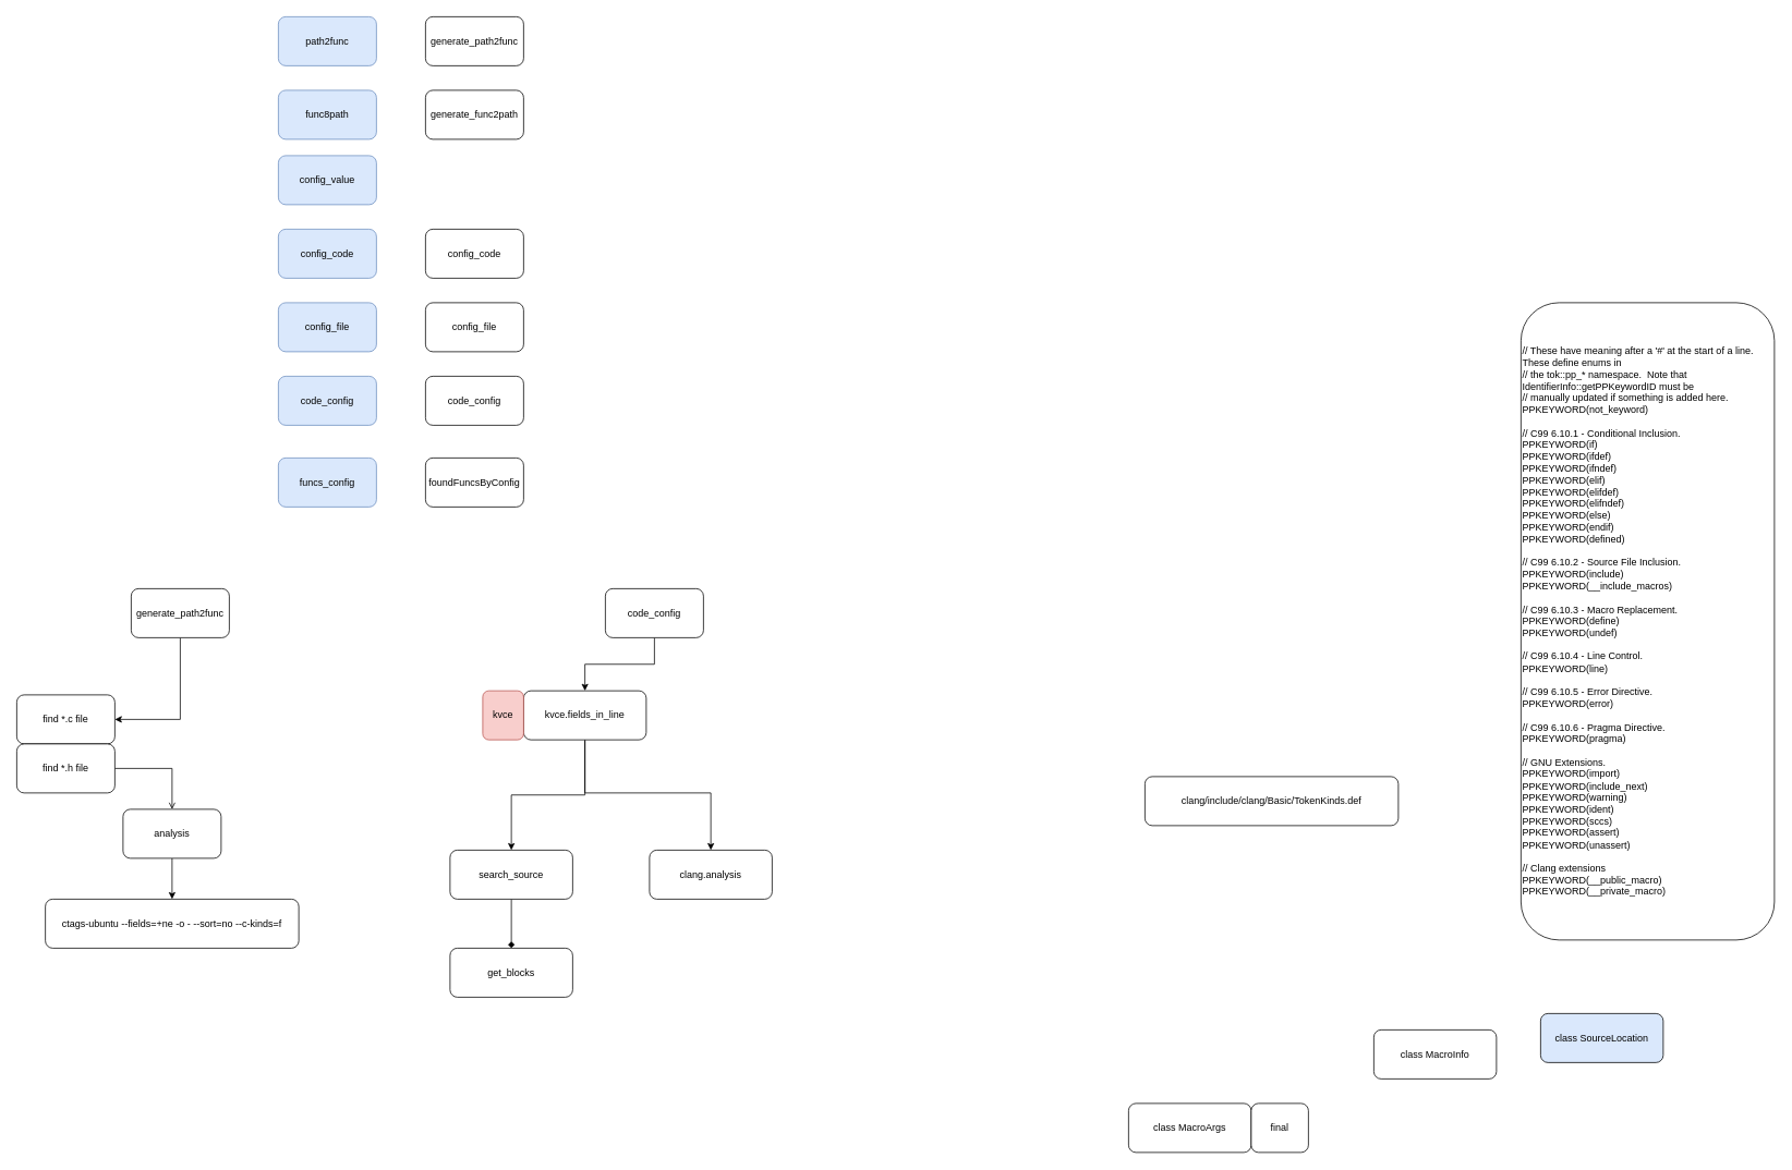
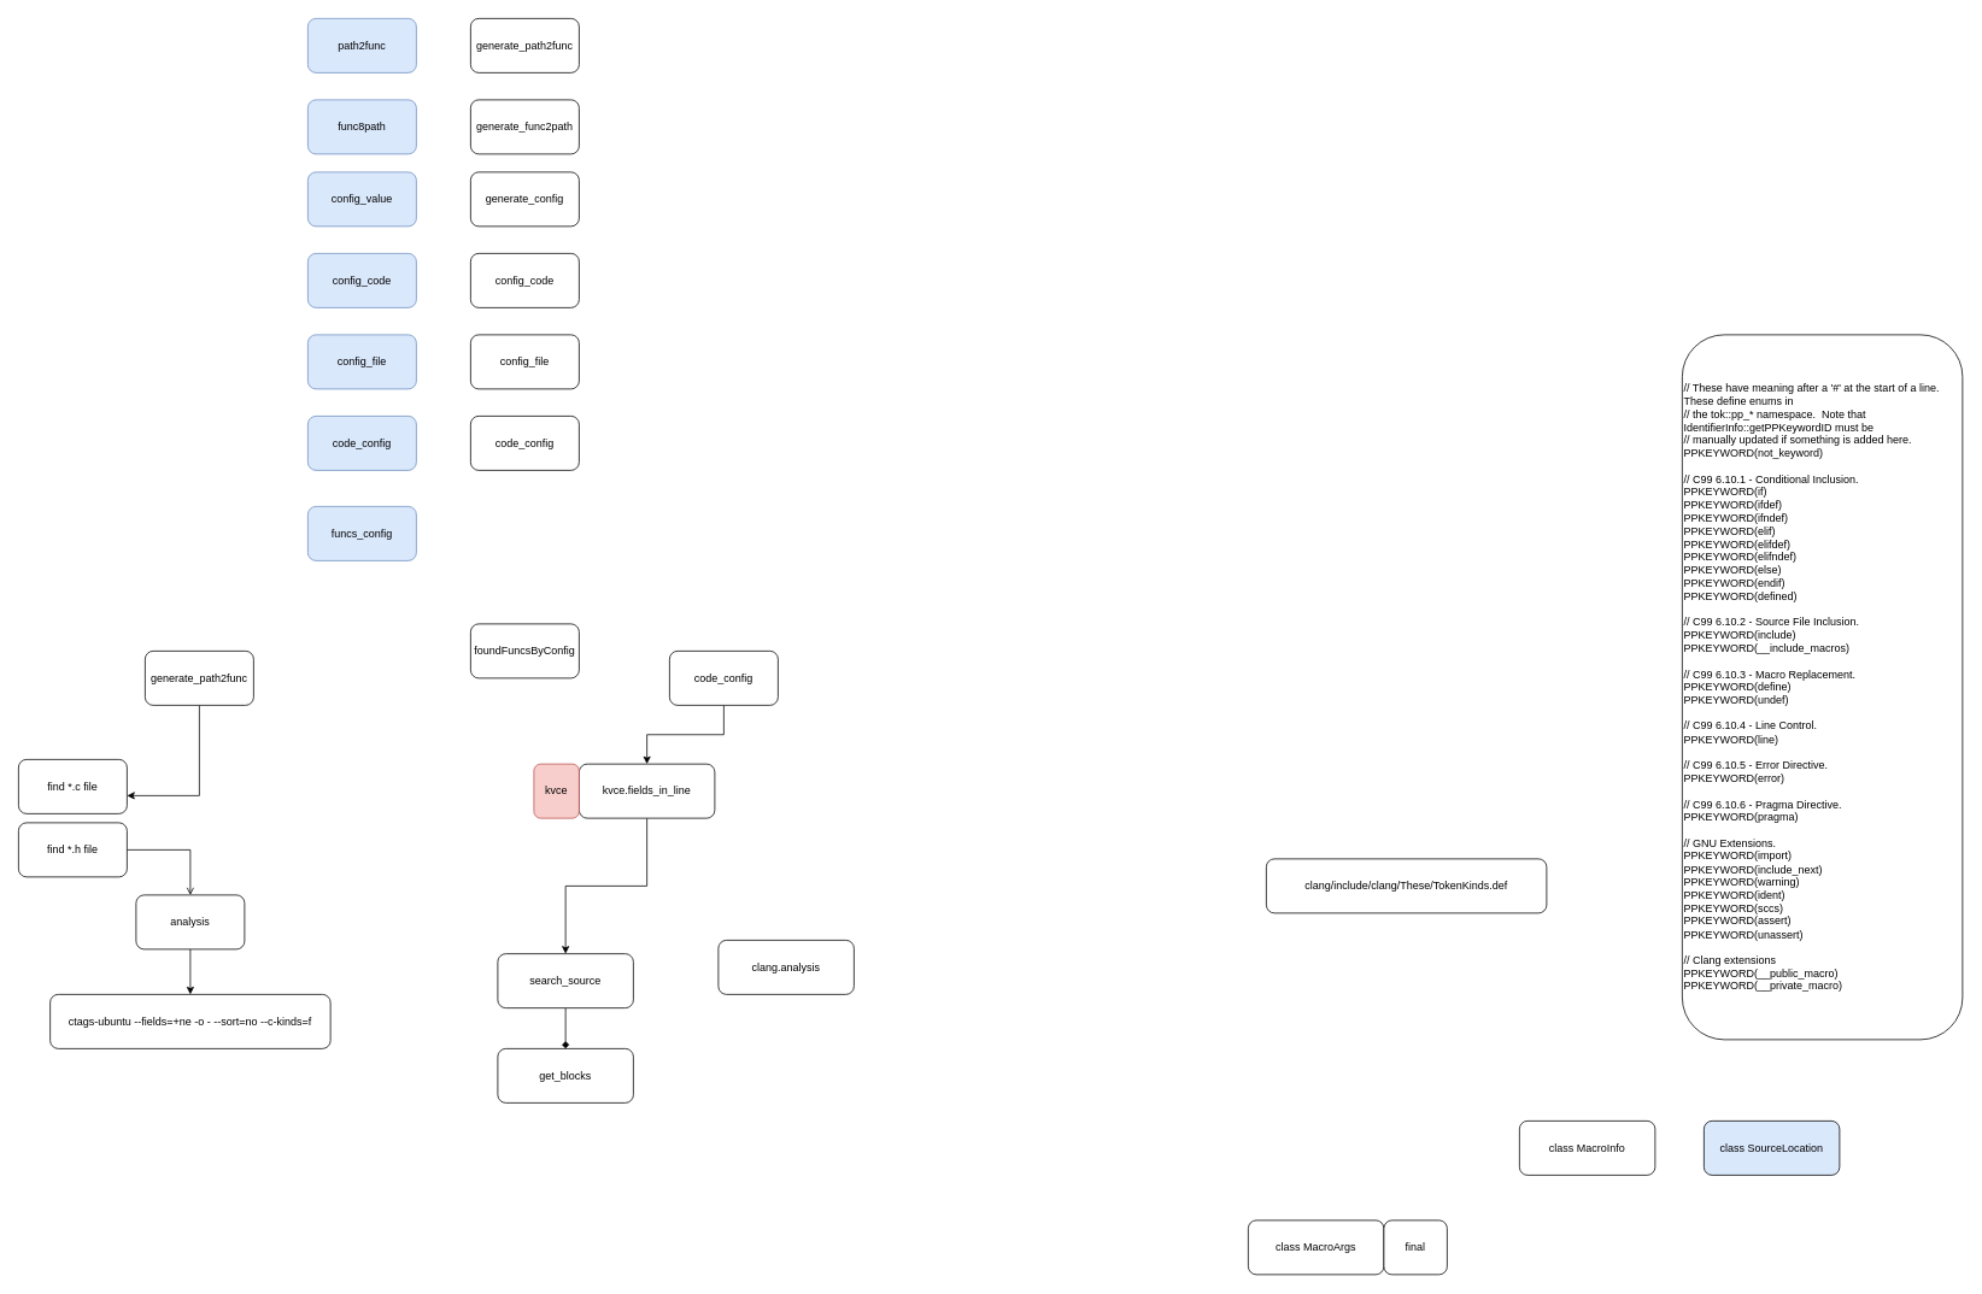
  <mxCell id="0" />
  <mxCell id="1" parent="0" />
  <mxCell id="2" value="path2func" style="rounded=1;whiteSpace=wrap;html=1;fillColor=#dae8fc;strokeColor=#6c8ebf;" parent="1" vertex="1"><mxGeometry x="340" y="20" width="120" height="60" as="geometry" /></mxCell>
  <mxCell id="3" value="generate_path2func" style="rounded=1;whiteSpace=wrap;html=1;" parent="1" vertex="1"><mxGeometry x="520" y="20" width="120" height="60" as="geometry" /></mxCell>
  <mxCell id="4" value="func8path" style="rounded=1;whiteSpace=wrap;html=1;fillColor=#dae8fc;strokeColor=#6c8ebf;" parent="1" vertex="1"><mxGeometry x="340" y="110" width="120" height="60" as="geometry" /></mxCell>
  <mxCell id="5" value="config_value" style="rounded=1;whiteSpace=wrap;html=1;fillColor=#dae8fc;strokeColor=#6c8ebf;" parent="1" vertex="1"><mxGeometry x="340" y="190" width="120" height="60" as="geometry" /></mxCell>
  <mxCell id="6" value="config_code" style="rounded=1;whiteSpace=wrap;html=1;fillColor=#dae8fc;strokeColor=#6c8ebf;" parent="1" vertex="1"><mxGeometry x="340" y="280" width="120" height="60" as="geometry" /></mxCell>
  <mxCell id="7" value="config_file" style="rounded=1;whiteSpace=wrap;html=1;fillColor=#dae8fc;strokeColor=#6c8ebf;" parent="1" vertex="1"><mxGeometry x="340" y="370" width="120" height="60" as="geometry" /></mxCell>
  <mxCell id="8" value="generate_func2path" style="rounded=1;whiteSpace=wrap;html=1;" parent="1" vertex="1"><mxGeometry x="520" y="110" width="120" height="60" as="geometry" /></mxCell>
+ <mxCell id="9" value="generate_config" style="rounded=1;whiteSpace=wrap;html=1;" parent="1" vertex="1"><mxGeometry x="520" y="190" width="120" height="60" as="geometry" /></mxCell>
  <mxCell id="10" value="config_code" style="rounded=1;whiteSpace=wrap;html=1;" parent="1" vertex="1"><mxGeometry x="520" y="280" width="120" height="60" as="geometry" /></mxCell>
  <mxCell id="11" value="config_file" style="rounded=1;whiteSpace=wrap;html=1;" parent="1" vertex="1"><mxGeometry x="520" y="370" width="120" height="60" as="geometry" /></mxCell>
  <mxCell id="12" value="code_config" style="rounded=1;whiteSpace=wrap;html=1;fillColor=#dae8fc;strokeColor=#6c8ebf;" parent="1" vertex="1"><mxGeometry x="340" y="460" width="120" height="60" as="geometry" /></mxCell>
  <mxCell id="13" value="funcs_config" style="rounded=1;whiteSpace=wrap;html=1;fillColor=#dae8fc;strokeColor=#6c8ebf;" parent="1" vertex="1"><mxGeometry x="340" y="560" width="120" height="60" as="geometry" /></mxCell>
  <mxCell id="14" value="code_config" style="rounded=1;whiteSpace=wrap;html=1;" parent="1" vertex="1"><mxGeometry x="520" y="460" width="120" height="60" as="geometry" /></mxCell>
- <mxCell id="15" value="foundFuncsByConfig" style="rounded=1;whiteSpace=wrap;html=1;" parent="1" vertex="1"><mxGeometry x="520" y="560" width="120" height="60" as="geometry" /></mxCell>
+ <mxCell id="15" value="foundFuncsByConfig" style="rounded=1;whiteSpace=wrap;html=1;" parent="1" vertex="1"><mxGeometry x="520" y="690" width="120" height="60" as="geometry" /></mxCell>
  <mxCell id="16" style="edgeStyle=orthogonalEdgeStyle;rounded=0;orthogonalLoop=1;jettySize=auto;html=1;" parent="1" source="17" target="18" edge="1"><mxGeometry relative="1" as="geometry"><Array as="points"><mxPoint x="220" y="880" /></Array></mxGeometry></mxCell>
  <mxCell id="17" value="generate_path2func" style="rounded=1;whiteSpace=wrap;html=1;" parent="1" vertex="1"><mxGeometry x="160" y="720" width="120" height="60" as="geometry" /></mxCell>
- <mxCell id="18" value="find *.c file" style="rounded=1;whiteSpace=wrap;html=1;" parent="1" vertex="1"><mxGeometry x="20" y="850" width="120" height="60" as="geometry" /></mxCell>
+ <mxCell id="18" value="find *.c file" style="rounded=1;whiteSpace=wrap;html=1;" parent="1" vertex="1"><mxGeometry x="20" y="840" width="120" height="60" as="geometry" /></mxCell>
  <mxCell id="19" style="edgeStyle=orthogonalEdgeStyle;rounded=0;orthogonalLoop=1;jettySize=auto;html=1;endArrow=open;" parent="1" source="20" target="22" edge="1"><mxGeometry relative="1" as="geometry" /></mxCell>
  <mxCell id="20" value="find *.h file" style="rounded=1;whiteSpace=wrap;html=1;" parent="1" vertex="1"><mxGeometry x="20" y="910" width="120" height="60" as="geometry" /></mxCell>
  <mxCell id="21" style="edgeStyle=orthogonalEdgeStyle;rounded=0;orthogonalLoop=1;jettySize=auto;html=1;" parent="1" source="22" target="23" edge="1"><mxGeometry relative="1" as="geometry" /></mxCell>
  <mxCell id="22" value="analysis" style="rounded=1;whiteSpace=wrap;html=1;" parent="1" vertex="1"><mxGeometry x="150" y="990" width="120" height="60" as="geometry" /></mxCell>
  <mxCell id="23" value="ctags-ubuntu --fields=+ne -o - --sort=no --c-kinds=f" style="rounded=1;whiteSpace=wrap;html=1;" parent="1" vertex="1"><mxGeometry x="55" y="1100" width="310" height="60" as="geometry" /></mxCell>
  <mxCell id="24" style="edgeStyle=orthogonalEdgeStyle;rounded=0;orthogonalLoop=1;jettySize=auto;html=1;" parent="1" source="25" target="28" edge="1"><mxGeometry relative="1" as="geometry" /></mxCell>
  <mxCell id="25" value="code_config" style="rounded=1;whiteSpace=wrap;html=1;" parent="1" vertex="1"><mxGeometry x="740" y="720" width="120" height="60" as="geometry" /></mxCell>
  <mxCell id="26" style="edgeStyle=orthogonalEdgeStyle;rounded=0;orthogonalLoop=1;jettySize=auto;html=1;" parent="1" source="28" target="31" edge="1"><mxGeometry relative="1" as="geometry" /></mxCell>
- <mxCell id="27" style="edgeStyle=orthogonalEdgeStyle;rounded=0;orthogonalLoop=1;jettySize=auto;html=1;" parent="1" source="28" target="32" edge="1"><mxGeometry relative="1" as="geometry"><Array as="points"><mxPoint x="715" y="970" /><mxPoint x="869" y="970" /></Array></mxGeometry></mxCell>
  <mxCell id="28" value="kvce.fields_in_line" style="rounded=1;whiteSpace=wrap;html=1;" parent="1" vertex="1"><mxGeometry x="640" y="845" width="150" height="60" as="geometry" /></mxCell>
  <mxCell id="29" value="kvce" style="rounded=1;whiteSpace=wrap;html=1;fillColor=#f8cecc;strokeColor=#b85450;" parent="1" vertex="1"><mxGeometry x="590" y="845" width="50" height="60" as="geometry" /></mxCell>
  <mxCell id="30" style="edgeStyle=orthogonalEdgeStyle;rounded=0;orthogonalLoop=1;jettySize=auto;html=1;endArrow=diamond;" parent="1" source="31" target="33" edge="1"><mxGeometry relative="1" as="geometry" /></mxCell>
- <mxCell id="31" value="search_source" style="rounded=1;whiteSpace=wrap;html=1;" parent="1" vertex="1"><mxGeometry x="550" y="1040" width="150" height="60" as="geometry" /></mxCell>
+ <mxCell id="31" value="search_source" style="rounded=1;whiteSpace=wrap;html=1;" parent="1" vertex="1"><mxGeometry x="550" y="1055" width="150" height="60" as="geometry" /></mxCell>
  <mxCell id="32" value="clang.analysis" style="rounded=1;whiteSpace=wrap;html=1;" parent="1" vertex="1"><mxGeometry x="794" y="1040" width="150" height="60" as="geometry" /></mxCell>
  <mxCell id="33" value="get_blocks" style="rounded=1;whiteSpace=wrap;html=1;" parent="1" vertex="1"><mxGeometry x="550" y="1160" width="150" height="60" as="geometry" /></mxCell>
  <mxCell id="34" value="class MacroArgs" style="rounded=1;whiteSpace=wrap;html=1;" vertex="1" parent="1"><mxGeometry x="1380" y="1350" width="150" height="60" as="geometry" /></mxCell>
  <mxCell id="35" value="final" style="rounded=1;whiteSpace=wrap;html=1;" vertex="1" parent="1"><mxGeometry x="1530" y="1350" width="70" height="60" as="geometry" /></mxCell>
  <mxCell id="36" value="class SourceLocation" style="rounded=1;whiteSpace=wrap;html=1;fillColor=#dae8fc;" vertex="1" parent="1"><mxGeometry x="1884" y="1240" width="150" height="60" as="geometry" /></mxCell>
- <mxCell id="37" value="class MacroInfo" style="rounded=1;whiteSpace=wrap;html=1;" vertex="1" parent="1"><mxGeometry x="1680" y="1260" width="150" height="60" as="geometry" /></mxCell>
- <mxCell id="38" value="clang/include/clang/Basic/TokenKinds.def" style="rounded=1;whiteSpace=wrap;html=1;" vertex="1" parent="1"><mxGeometry x="1400" y="950" width="310" height="60" as="geometry" /></mxCell>
+ <mxCell id="37" value="class MacroInfo" style="rounded=1;whiteSpace=wrap;html=1;" vertex="1" parent="1"><mxGeometry x="1680" y="1240" width="150" height="60" as="geometry" /></mxCell>
+ <mxCell id="38" value="clang/include/clang/These/TokenKinds.def" style="rounded=1;whiteSpace=wrap;html=1;" vertex="1" parent="1"><mxGeometry x="1400" y="950" width="310" height="60" as="geometry" /></mxCell>
  <mxCell id="39" value="&lt;div&gt;// These have meaning after a '#' at the start of a line. These define enums in&lt;/div&gt;&lt;div&gt;// the tok::pp_* namespace.&amp;nbsp; Note that IdentifierInfo::getPPKeywordID must be&lt;/div&gt;&lt;div&gt;// manually updated if something is added here.&lt;/div&gt;&lt;div&gt;PPKEYWORD(not_keyword)&lt;/div&gt;&lt;div&gt;&lt;br&gt;&lt;/div&gt;&lt;div&gt;// C99 6.10.1 - Conditional Inclusion.&lt;/div&gt;&lt;div&gt;PPKEYWORD(if)&lt;/div&gt;&lt;div&gt;PPKEYWORD(ifdef)&lt;/div&gt;&lt;div&gt;PPKEYWORD(ifndef)&lt;/div&gt;&lt;div&gt;PPKEYWORD(elif)&lt;/div&gt;&lt;div&gt;PPKEYWORD(elifdef)&lt;/div&gt;&lt;div&gt;PPKEYWORD(elifndef)&lt;/div&gt;&lt;div&gt;PPKEYWORD(else)&lt;/div&gt;&lt;div&gt;PPKEYWORD(endif)&lt;/div&gt;&lt;div&gt;PPKEYWORD(defined)&lt;/div&gt;&lt;div&gt;&lt;br&gt;&lt;/div&gt;&lt;div&gt;// C99 6.10.2 - Source File Inclusion.&lt;/div&gt;&lt;div&gt;PPKEYWORD(include)&lt;/div&gt;&lt;div&gt;PPKEYWORD(__include_macros)&lt;/div&gt;&lt;div&gt;&lt;br&gt;&lt;/div&gt;&lt;div&gt;// C99 6.10.3 - Macro Replacement.&lt;/div&gt;&lt;div&gt;PPKEYWORD(define)&lt;/div&gt;&lt;div&gt;PPKEYWORD(undef)&lt;/div&gt;&lt;div&gt;&lt;br&gt;&lt;/div&gt;&lt;div&gt;// C99 6.10.4 - Line Control.&lt;/div&gt;&lt;div&gt;PPKEYWORD(line)&lt;/div&gt;&lt;div&gt;&lt;br&gt;&lt;/div&gt;&lt;div&gt;// C99 6.10.5 - Error Directive.&lt;/div&gt;&lt;div&gt;PPKEYWORD(error)&lt;/div&gt;&lt;div&gt;&lt;br&gt;&lt;/div&gt;&lt;div&gt;// C99 6.10.6 - Pragma Directive.&lt;/div&gt;&lt;div&gt;PPKEYWORD(pragma)&lt;/div&gt;&lt;div&gt;&lt;br&gt;&lt;/div&gt;&lt;div&gt;// GNU Extensions.&lt;/div&gt;&lt;div&gt;PPKEYWORD(import)&lt;/div&gt;&lt;div&gt;PPKEYWORD(include_next)&lt;/div&gt;&lt;div&gt;PPKEYWORD(warning)&lt;/div&gt;&lt;div&gt;PPKEYWORD(ident)&lt;/div&gt;&lt;div&gt;PPKEYWORD(sccs)&lt;/div&gt;&lt;div&gt;PPKEYWORD(assert)&lt;/div&gt;&lt;div&gt;PPKEYWORD(unassert)&lt;/div&gt;&lt;div&gt;&lt;br&gt;&lt;/div&gt;&lt;div&gt;// Clang extensions&lt;/div&gt;&lt;div&gt;PPKEYWORD(__public_macro)&lt;/div&gt;&lt;div&gt;PPKEYWORD(__private_macro)&lt;/div&gt;" style="rounded=1;whiteSpace=wrap;html=1;align=left;" vertex="1" parent="1"><mxGeometry x="1860" y="370" width="310" height="780" as="geometry" /></mxCell>
